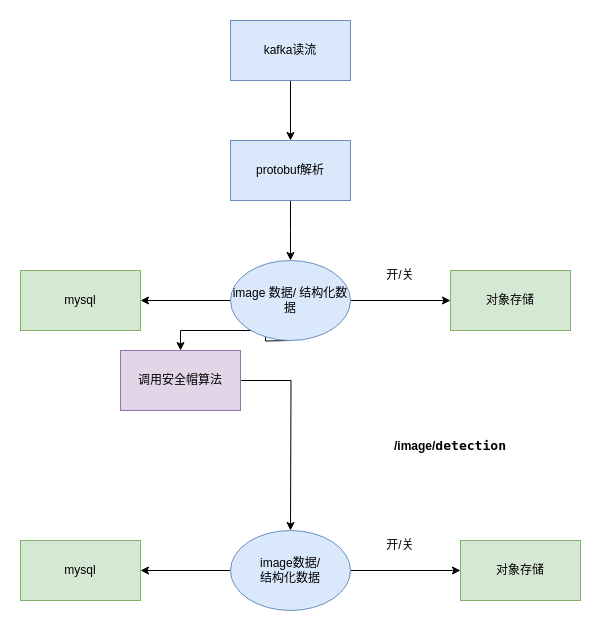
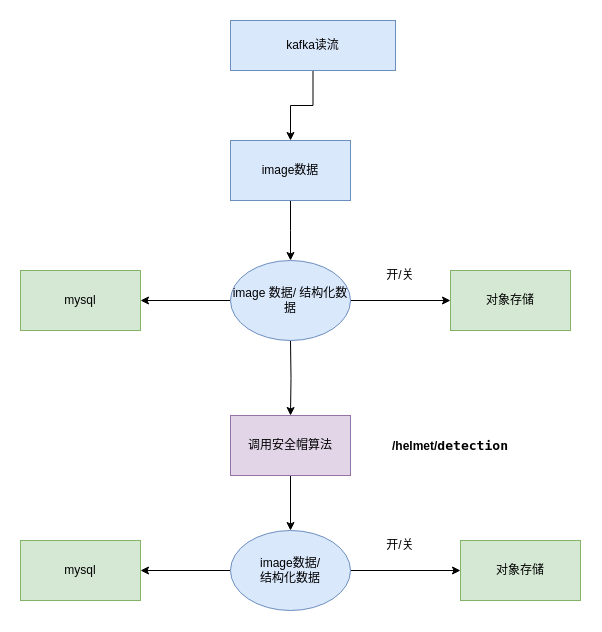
  <mxCell id="0" />
  <mxCell id="1" parent="0" />
  <mxCell id="2" style="edgeStyle=orthogonalEdgeStyle;rounded=0;orthogonalLoop=1;jettySize=auto;html=1;entryX=0.5;entryY=0;entryDx=0;entryDy=0;" edge="1" parent="1" source="3" target="5"><mxGeometry relative="1" as="geometry" /></mxCell>
- <mxCell id="3" value="kafka读流" style="rounded=0;whiteSpace=wrap;html=1;fillColor=#dae8fc;strokeColor=#6c8ebf;" vertex="1" parent="1"><mxGeometry x="230" y="20" width="120" height="60" as="geometry" /></mxCell>
+ <mxCell id="3" value="kafka读流" style="rounded=0;whiteSpace=wrap;html=1;fillColor=#dae8fc;strokeColor=#6c8ebf;" vertex="1" parent="1"><mxGeometry x="230" y="20" width="165" height="50" as="geometry" /></mxCell>
  <mxCell id="4" style="edgeStyle=orthogonalEdgeStyle;rounded=0;orthogonalLoop=1;jettySize=auto;html=1;entryX=0.5;entryY=0;entryDx=0;entryDy=0;" edge="1" parent="1" source="5"><mxGeometry relative="1" as="geometry"><mxPoint x="290" y="260" as="targetPoint" /></mxGeometry></mxCell>
- <mxCell id="5" value="protobuf解析" style="rounded=0;whiteSpace=wrap;html=1;fillColor=#dae8fc;strokeColor=#6c8ebf;" vertex="1" parent="1"><mxGeometry x="230" y="140" width="120" height="60" as="geometry" /></mxCell>
+ <mxCell id="5" value="image数据" style="rounded=0;whiteSpace=wrap;html=1;fillColor=#dae8fc;strokeColor=#6c8ebf;" vertex="1" parent="1"><mxGeometry x="230" y="140" width="120" height="60" as="geometry" /></mxCell>
  <mxCell id="6" value="对象存储" style="rounded=0;whiteSpace=wrap;html=1;fillColor=#d5e8d4;strokeColor=#82b366;" vertex="1" parent="1"><mxGeometry x="450" y="270" width="120" height="60" as="geometry" /></mxCell>
  <mxCell id="7" style="edgeStyle=orthogonalEdgeStyle;rounded=0;orthogonalLoop=1;jettySize=auto;html=1;entryX=0.5;entryY=0;entryDx=0;entryDy=0;" edge="1" parent="1" target="9"><mxGeometry relative="1" as="geometry"><mxPoint x="290" y="340" as="sourcePoint" /></mxGeometry></mxCell>
  <mxCell id="8" style="edgeStyle=orthogonalEdgeStyle;rounded=0;orthogonalLoop=1;jettySize=auto;html=1;entryX=0.5;entryY=0;entryDx=0;entryDy=0;" edge="1" parent="1" source="9"><mxGeometry relative="1" as="geometry"><mxPoint x="290" y="530" as="targetPoint" /></mxGeometry></mxCell>
- <mxCell id="9" value="调用安全帽算法" style="rounded=0;whiteSpace=wrap;html=1;fillColor=#e1d5e7;strokeColor=#9673a6;" vertex="1" parent="1"><mxGeometry x="120" y="350" width="120" height="60" as="geometry" /></mxCell>
+ <mxCell id="9" value="调用安全帽算法" style="rounded=0;whiteSpace=wrap;html=1;fillColor=#e1d5e7;strokeColor=#9673a6;" vertex="1" parent="1"><mxGeometry x="230" y="415" width="120" height="60" as="geometry" /></mxCell>
  <mxCell id="10" style="edgeStyle=orthogonalEdgeStyle;rounded=0;orthogonalLoop=1;jettySize=auto;html=1;" edge="1" parent="1" source="12" target="13"><mxGeometry relative="1" as="geometry" /></mxCell>
  <mxCell id="11" style="edgeStyle=orthogonalEdgeStyle;rounded=0;orthogonalLoop=1;jettySize=auto;html=1;entryX=0;entryY=0.5;entryDx=0;entryDy=0;" edge="1" parent="1" source="12" target="6"><mxGeometry relative="1" as="geometry" /></mxCell>
  <mxCell id="12" value="image 数据/ 结构化数据" style="ellipse;whiteSpace=wrap;html=1;fillColor=#dae8fc;strokeColor=#6c8ebf;" vertex="1" parent="1"><mxGeometry x="230" y="260" width="120" height="80" as="geometry" /></mxCell>
  <mxCell id="13" value="mysql" style="rounded=0;whiteSpace=wrap;html=1;fillColor=#d5e8d4;strokeColor=#82b366;" vertex="1" parent="1"><mxGeometry x="20" y="270" width="120" height="60" as="geometry" /></mxCell>
  <mxCell id="14" style="edgeStyle=orthogonalEdgeStyle;rounded=0;orthogonalLoop=1;jettySize=auto;html=1;entryX=1;entryY=0.5;entryDx=0;entryDy=0;" edge="1" parent="1" source="16" target="17"><mxGeometry relative="1" as="geometry" /></mxCell>
  <mxCell id="15" style="edgeStyle=orthogonalEdgeStyle;rounded=0;orthogonalLoop=1;jettySize=auto;html=1;entryX=0;entryY=0.5;entryDx=0;entryDy=0;" edge="1" parent="1" source="16" target="18"><mxGeometry relative="1" as="geometry" /></mxCell>
  <mxCell id="16" value="image数据/&lt;br&gt;结构化数据" style="ellipse;whiteSpace=wrap;html=1;fillColor=#dae8fc;strokeColor=#6c8ebf;" vertex="1" parent="1"><mxGeometry x="230" y="530" width="120" height="80" as="geometry" /></mxCell>
  <mxCell id="17" value="mysql" style="rounded=0;whiteSpace=wrap;html=1;fillColor=#d5e8d4;strokeColor=#82b366;" vertex="1" parent="1"><mxGeometry x="20" y="540" width="120" height="60" as="geometry" /></mxCell>
  <mxCell id="18" value="对象存储" style="rounded=0;whiteSpace=wrap;html=1;fillColor=#d5e8d4;strokeColor=#82b366;" vertex="1" parent="1"><mxGeometry x="460" y="540" width="120" height="60" as="geometry" /></mxCell>
  <mxCell id="19" value="开/关" style="text;html=1;strokeColor=none;fillColor=none;align=center;verticalAlign=middle;whiteSpace=wrap;rounded=0;" vertex="1" parent="1"><mxGeometry x="370" y="260" width="60" height="30" as="geometry" /></mxCell>
  <mxCell id="20" value="开/关" style="text;html=1;strokeColor=none;fillColor=none;align=center;verticalAlign=middle;whiteSpace=wrap;rounded=0;" vertex="1" parent="1"><mxGeometry x="370" y="530" width="60" height="30" as="geometry" /></mxCell>
- <mxCell id="21" value="/image/&lt;span style=&quot;background-color: rgb(255, 255, 255); font-family: &amp;quot;JetBrains Mono&amp;quot;, monospace; font-size: 9.8pt;&quot;&gt;detection&lt;/span&gt;" style="text;html=1;strokeColor=none;fillColor=none;align=center;verticalAlign=middle;whiteSpace=wrap;rounded=0;fontStyle=1;fontColor=#000000;" vertex="1" parent="1"><mxGeometry x="380" y="430" width="140" height="30" as="geometry" /></mxCell>
+ <mxCell id="21" value="/helmet/&lt;span style=&quot;background-color: rgb(255, 255, 255); font-family: &amp;quot;JetBrains Mono&amp;quot;, monospace; font-size: 9.8pt;&quot;&gt;detection&lt;/span&gt;" style="text;html=1;strokeColor=none;fillColor=none;align=center;verticalAlign=middle;whiteSpace=wrap;rounded=0;fontStyle=1;fontColor=#000000;" vertex="1" parent="1"><mxGeometry x="380" y="430" width="140" height="30" as="geometry" /></mxCell>
